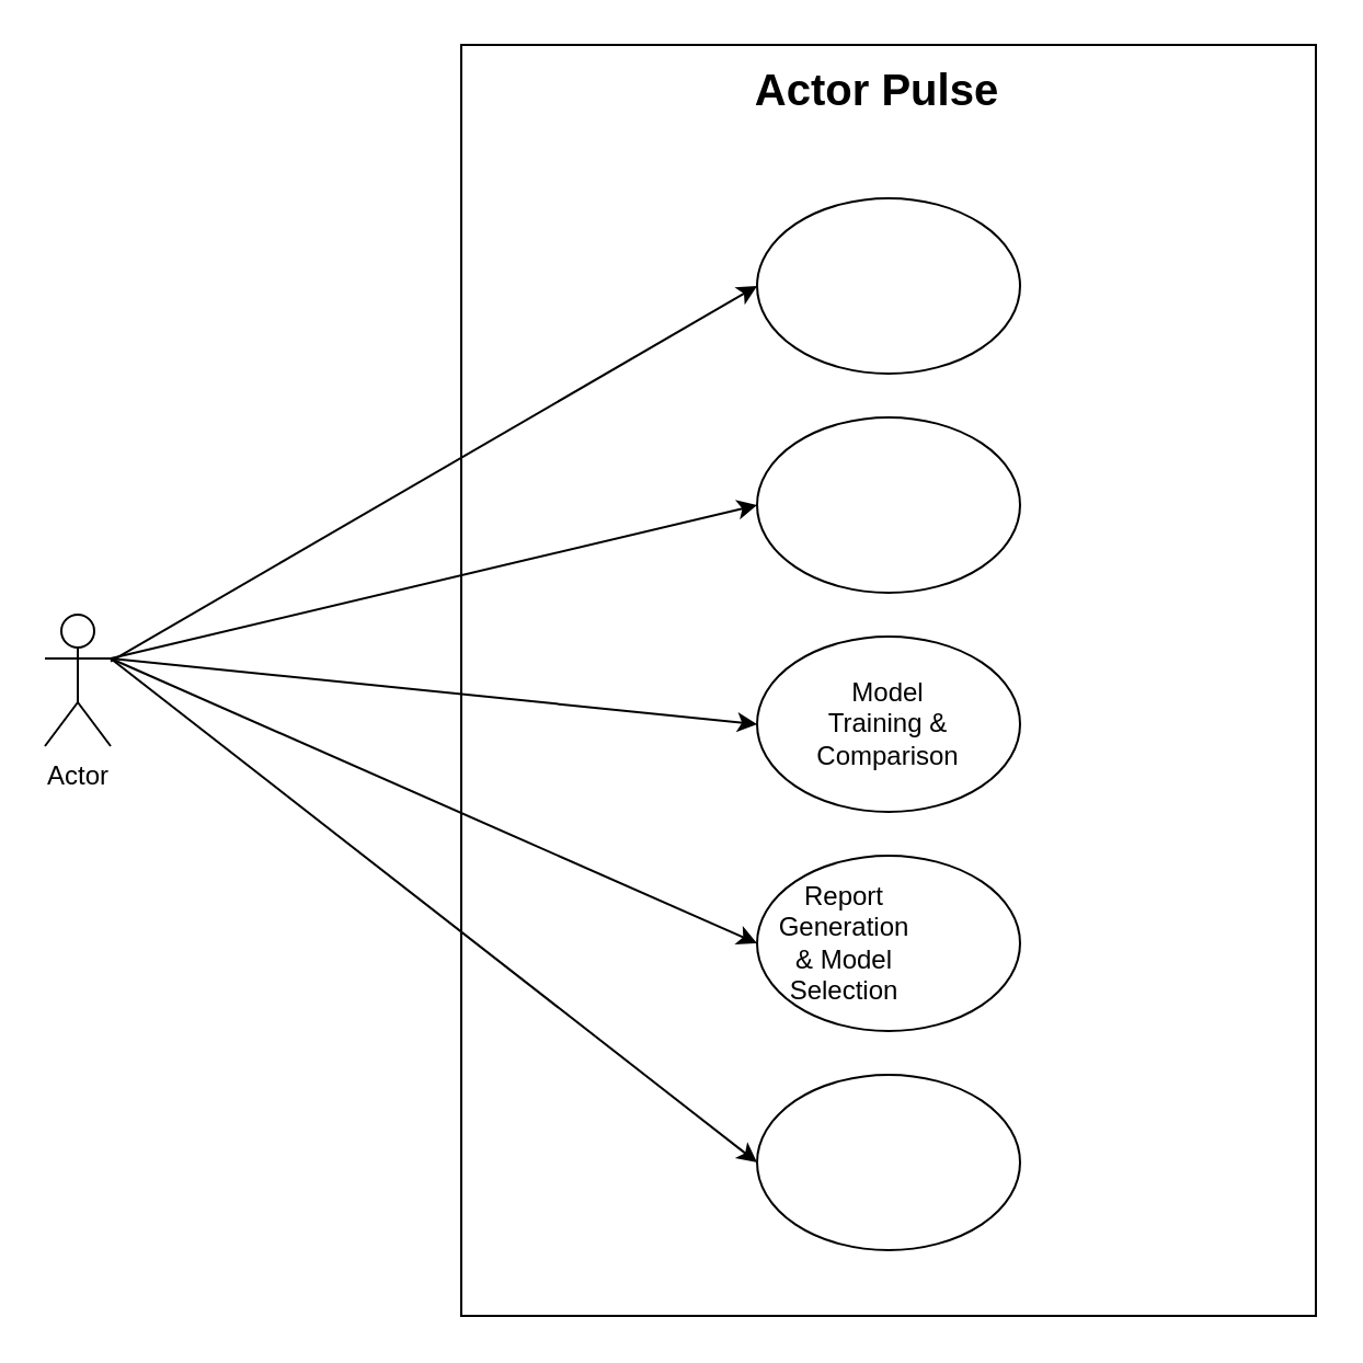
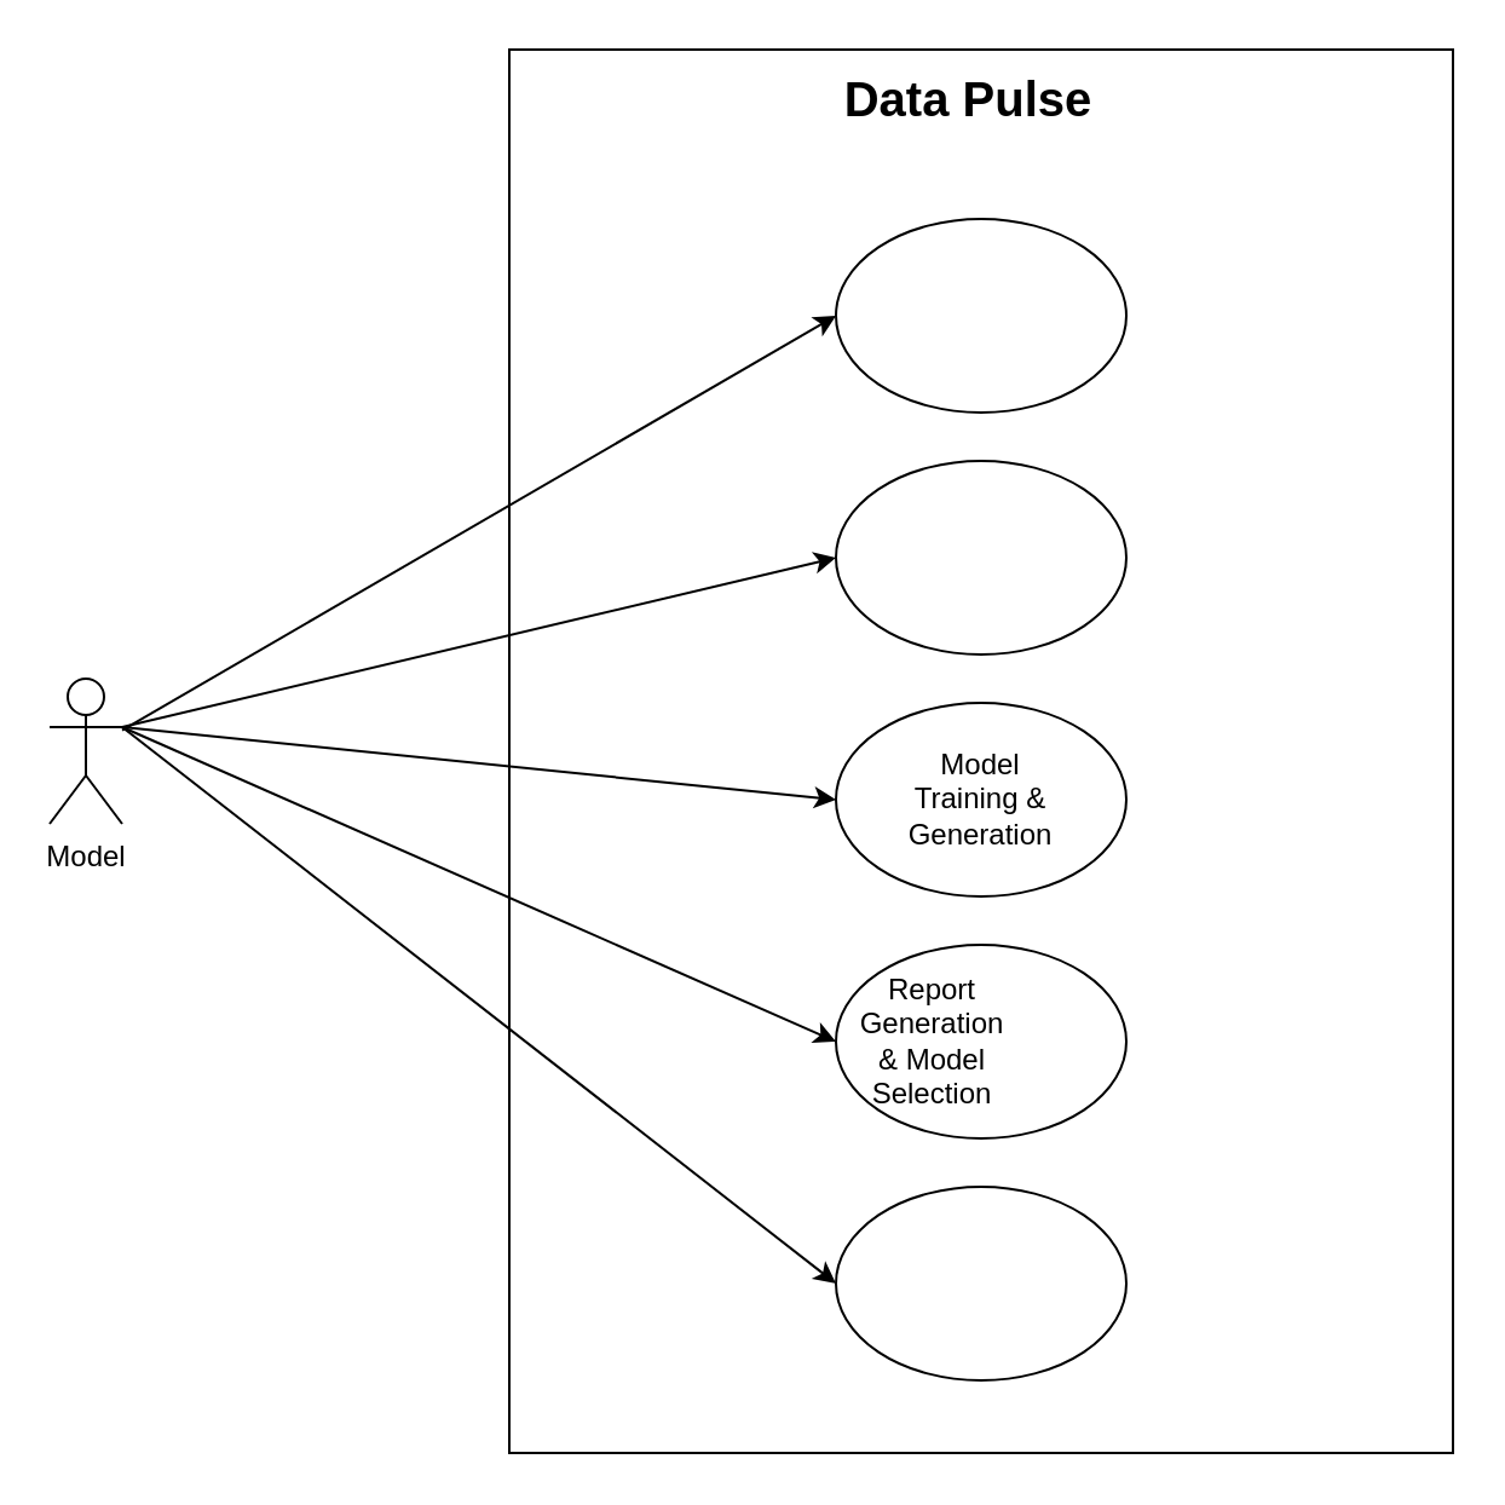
  <mxCell id="0" />
  <mxCell id="1" parent="0" />
- <mxCell id="2" value="Actor" style="shape=umlActor;verticalLabelPosition=bottom;verticalAlign=top;html=1;outlineConnect=0;" vertex="1" parent="1"><mxGeometry x="20" y="280" width="30" height="60" as="geometry" /></mxCell>
+ <mxCell id="2" value="Model" style="shape=umlActor;verticalLabelPosition=bottom;verticalAlign=top;html=1;outlineConnect=0;" vertex="1" parent="1"><mxGeometry x="20" y="280" width="30" height="60" as="geometry" /></mxCell>
  <mxCell id="3" value="" style="rounded=0;whiteSpace=wrap;html=1;" vertex="1" parent="1"><mxGeometry x="210" y="20" width="390" height="580" as="geometry" /></mxCell>
  <mxCell id="4" value="" style="ellipse;whiteSpace=wrap;html=1;" vertex="1" parent="1"><mxGeometry x="345" y="90" width="120" height="80" as="geometry" /></mxCell>
  <mxCell id="5" value="" style="ellipse;whiteSpace=wrap;html=1;" vertex="1" parent="1"><mxGeometry x="345" y="190" width="120" height="80" as="geometry" /></mxCell>
  <mxCell id="6" value="" style="ellipse;whiteSpace=wrap;html=1;" vertex="1" parent="1"><mxGeometry x="345" y="290" width="120" height="80" as="geometry" /></mxCell>
  <mxCell id="7" value="" style="ellipse;whiteSpace=wrap;html=1;" vertex="1" parent="1"><mxGeometry x="345" y="390" width="120" height="80" as="geometry" /></mxCell>
  <mxCell id="8" value="" style="ellipse;whiteSpace=wrap;html=1;" vertex="1" parent="1"><mxGeometry x="345" y="490" width="120" height="80" as="geometry" /></mxCell>
- <mxCell id="9" value="Model Training &amp;amp; Comparison" style="text;html=1;align=center;verticalAlign=middle;whiteSpace=wrap;rounded=0;" vertex="1" parent="1"><mxGeometry x="375" y="315" width="60" height="30" as="geometry" /></mxCell>
+ <mxCell id="9" value="Model Training &amp;amp; Generation" style="text;html=1;align=center;verticalAlign=middle;whiteSpace=wrap;rounded=0;" vertex="1" parent="1"><mxGeometry x="375" y="315" width="60" height="30" as="geometry" /></mxCell>
  <mxCell id="10" value="Report Generation &amp;amp; Model Selection" style="text;html=1;align=center;verticalAlign=middle;whiteSpace=wrap;rounded=0;" vertex="1" parent="1"><mxGeometry x="355" y="415" width="60" height="30" as="geometry" /></mxCell>
- <mxCell id="11" value="&lt;h1&gt;&lt;font style=&quot;font-size: 20px;&quot;&gt;Actor Pulse&lt;/font&gt;&lt;/h1&gt;" style="text;html=1;spacing=5;spacingTop=-20;whiteSpace=wrap;overflow=hidden;rounded=0;align=center;" vertex="1" parent="1"><mxGeometry x="210" y="20" width="380" height="60" as="geometry" /></mxCell>
+ <mxCell id="11" value="&lt;h1&gt;&lt;font style=&quot;font-size: 20px;&quot;&gt;Data Pulse&lt;/font&gt;&lt;/h1&gt;" style="text;html=1;spacing=5;spacingTop=-20;whiteSpace=wrap;overflow=hidden;rounded=0;align=center;" vertex="1" parent="1"><mxGeometry x="210" y="20" width="380" height="60" as="geometry" /></mxCell>
  <mxCell id="12" value="" style="endArrow=classic;html=1;rounded=0;entryX=0;entryY=0.5;entryDx=0;entryDy=0;" edge="1" parent="1" source="2" target="4"><mxGeometry width="50" height="50" relative="1" as="geometry"><mxPoint x="50" y="310" as="sourcePoint" /><mxPoint x="100" y="260" as="targetPoint" /></mxGeometry></mxCell>
  <mxCell id="13" value="" style="endArrow=classic;html=1;rounded=0;entryX=0;entryY=0.5;entryDx=0;entryDy=0;" edge="1" parent="1" target="5"><mxGeometry width="50" height="50" relative="1" as="geometry"><mxPoint x="50" y="300" as="sourcePoint" /><mxPoint x="100" y="250" as="targetPoint" /></mxGeometry></mxCell>
  <mxCell id="14" value="" style="endArrow=classic;html=1;rounded=0;entryX=0;entryY=0.5;entryDx=0;entryDy=0;" edge="1" parent="1" target="6"><mxGeometry width="50" height="50" relative="1" as="geometry"><mxPoint x="50" y="300" as="sourcePoint" /><mxPoint x="100" y="250" as="targetPoint" /></mxGeometry></mxCell>
  <mxCell id="15" value="" style="endArrow=classic;html=1;rounded=0;entryX=0;entryY=0.5;entryDx=0;entryDy=0;" edge="1" parent="1" target="7"><mxGeometry width="50" height="50" relative="1" as="geometry"><mxPoint x="50" y="300" as="sourcePoint" /><mxPoint x="100" y="250" as="targetPoint" /></mxGeometry></mxCell>
  <mxCell id="16" value="" style="endArrow=classic;html=1;rounded=0;entryX=0;entryY=0.5;entryDx=0;entryDy=0;" edge="1" parent="1" target="8"><mxGeometry width="50" height="50" relative="1" as="geometry"><mxPoint x="50" y="300" as="sourcePoint" /><mxPoint x="100" y="250" as="targetPoint" /></mxGeometry></mxCell>
